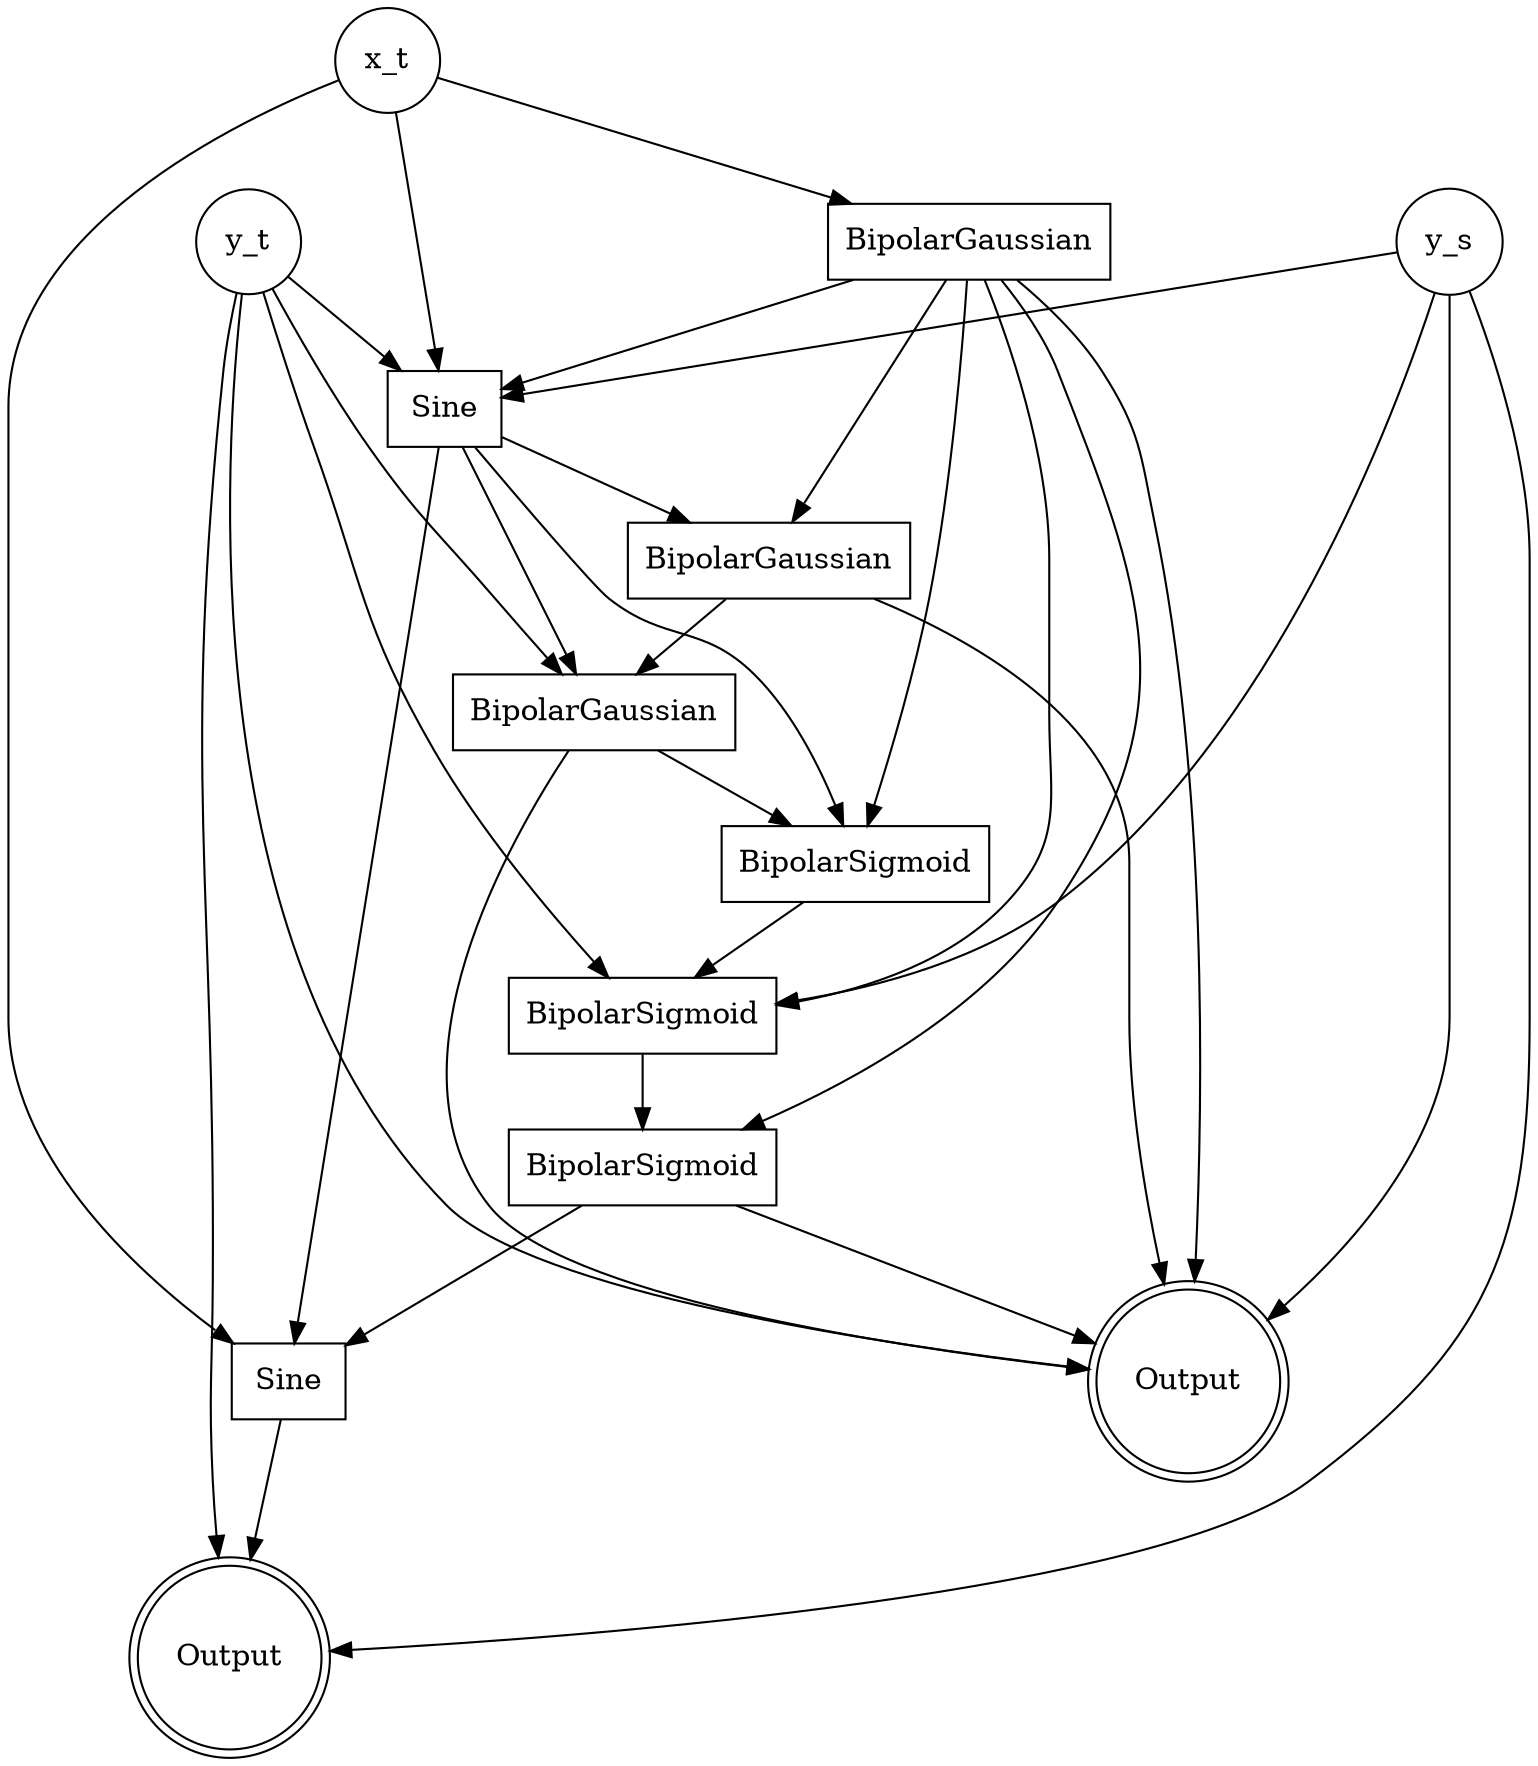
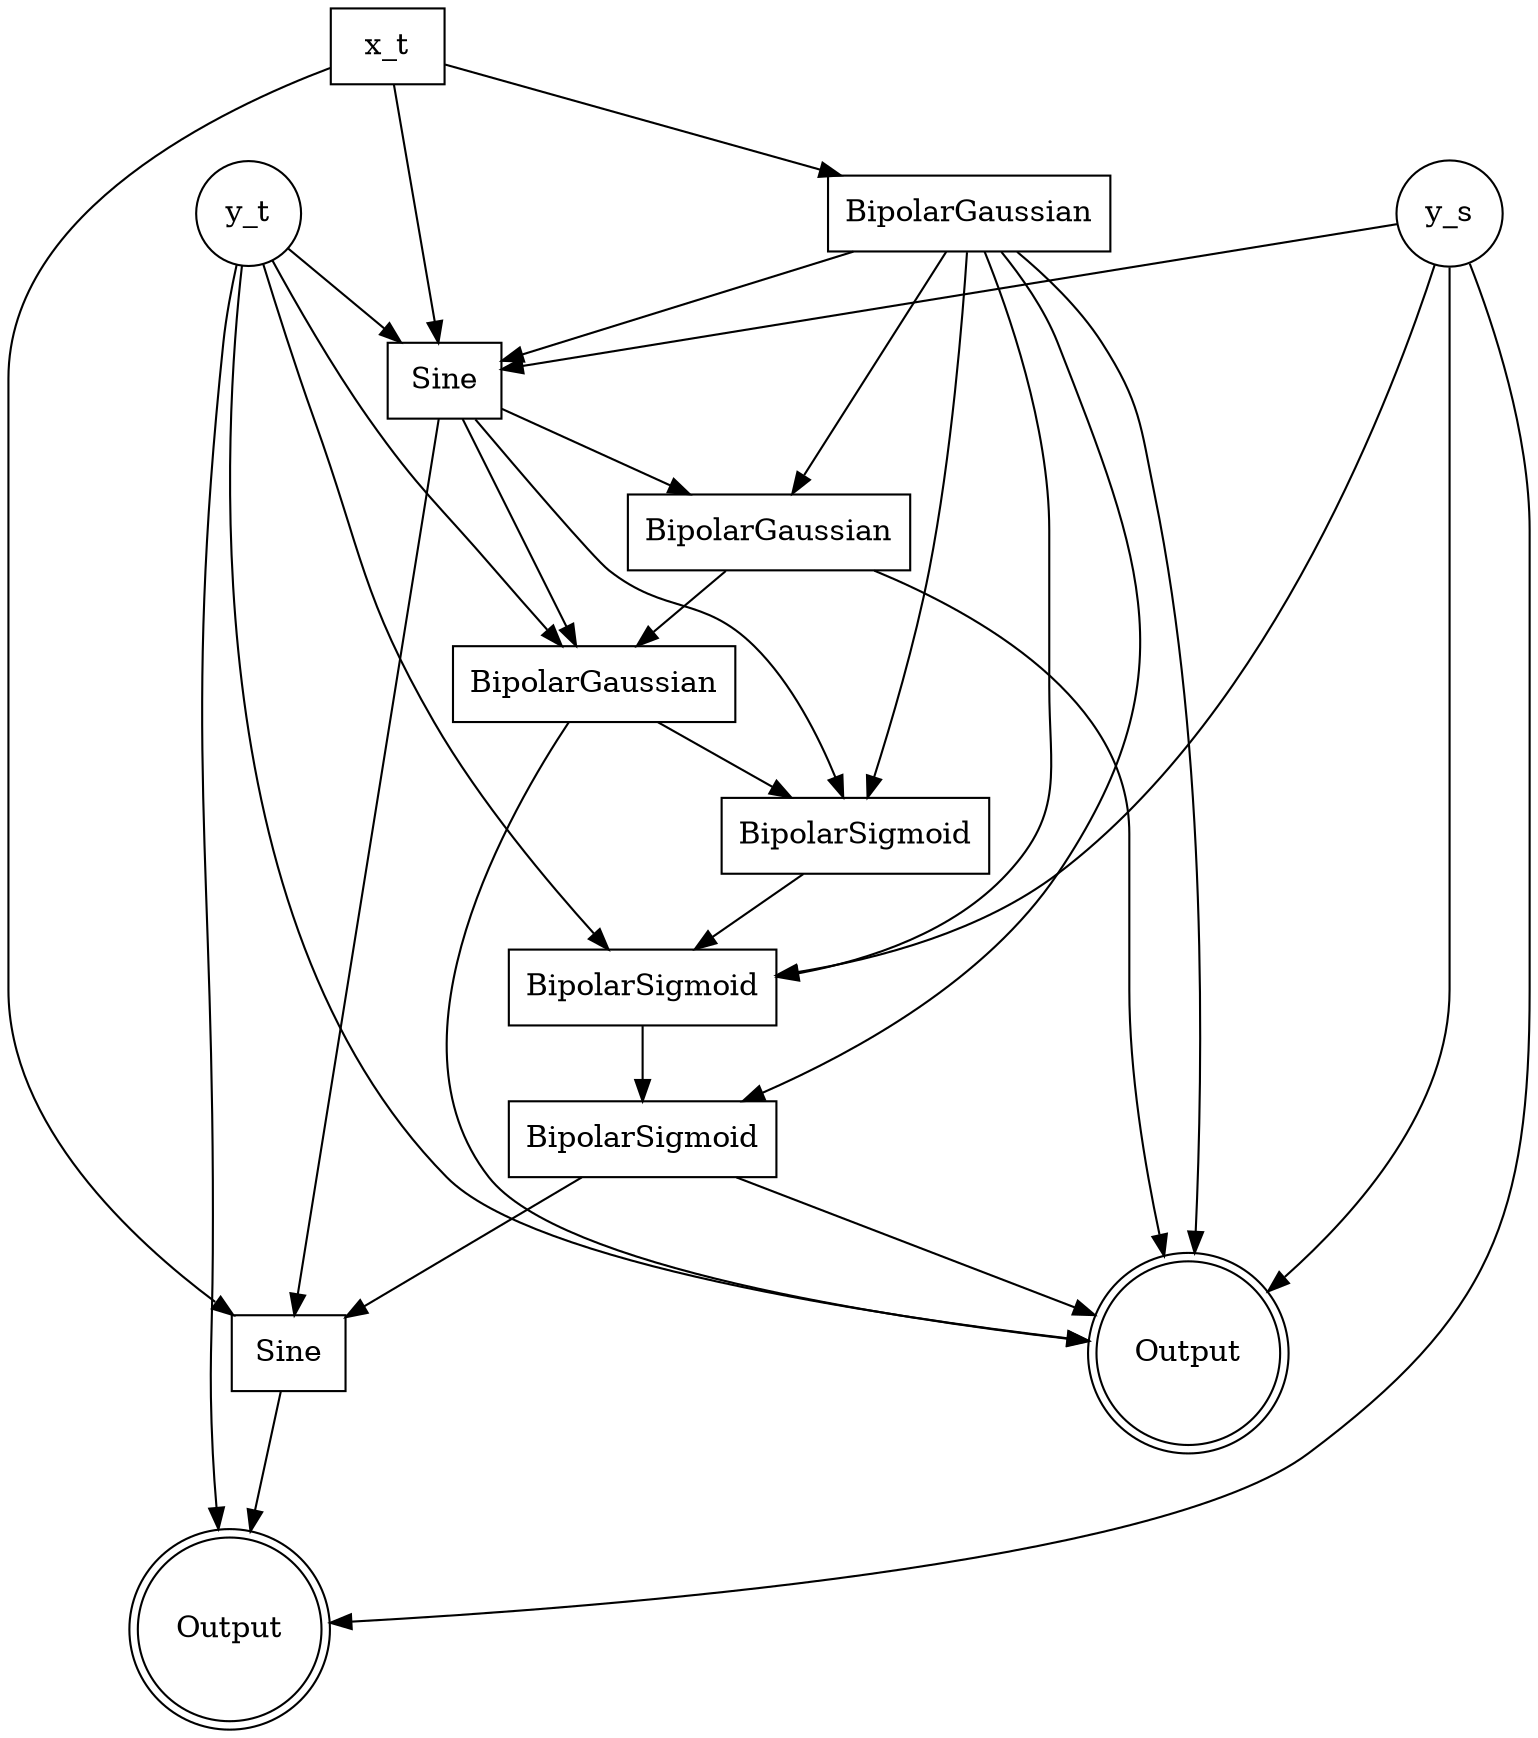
  digraph {
    node [shape=box weight=0.0]
    n1 [label=BipolarGaussian]
    n2 [label=Output shape=doublecircle]
    n3 [label=Sine]
    n4 [label=BipolarSigmoid]
    n5 [label=BipolarSigmoid]
    n6 [label=BipolarGaussian]
    n7 [label=BipolarSigmoid]
    n8 [label=y_s shape=circle]
    n9 [label=Output shape=doublecircle]
    n10 [label=Sine]
    n11 [label=BipolarGaussian]
-   n12 [label=x_t shape=circle]
+   n12 [label=x_t]
    n13 [label=y_t shape=circle]
    n1 -> n2 [weight=-2.63]
    n1 -> n3 [weight=-2.18]
    n1 -> n4 [weight=1.53]
    n1 -> n5 [weight=-1.72]
    n1 -> n6 [weight=-2.46]
    n1 -> n7 [weight=1.32]
    n3 -> n6 [weight=0.35]
    n3 -> n7 [weight=-2.38]
    n3 -> n10 [weight=1.10]
    n3 -> n11 [weight=0.14]
    n4 -> n5 [weight=1.43]
    n5 -> n2 [weight=0.44]
    n5 -> n10 [weight=1.68]
    n6 -> n2 [weight=2.71]
    n6 -> n11 [weight=-0.49]
    n7 -> n4 [weight=0.03]
    n8 -> n2 [weight=2.24]
    n8 -> n3 [weight=-0.26]
    n8 -> n4 [weight=-0.68]
    n8 -> n9 [weight=-2.20]
    n10 -> n9 [weight=0.66]
    n11 -> n2 [weight=0.12]
    n11 -> n7 [weight=-2.94]
    n12 -> n1 [weight=1.94]
    n12 -> n3 [weight=-2.14]
    n12 -> n10 [weight=1.18]
    n13 -> n2 [weight=-2.44]
    n13 -> n3 [weight=-2.27]
    n13 -> n4 [weight=1.86]
    n13 -> n9 [weight=-0.98]
    n13 -> n11 [weight=-1.51]
  }
